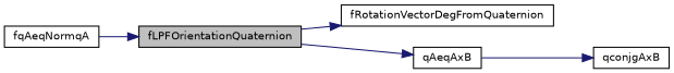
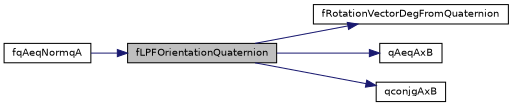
  digraph {
    rankdir=LR
    node [color=black fillcolor=white fontname=Helvetica fontsize=10 shape=record style=filled]
    edge [color=midnightblue fontname=Helvetica fontsize=10 labelfontname=Helvetica labelfontsize=10 style=solid]
    n1 [fillcolor=grey75 fontcolor=black height=0.2 label=fLPFOrientationQuaternion width=0.4]
    n2 [height=0.2 label=fRotationVectorDegFromQuaternion width=0.4]
    n3 [height=0.2 label=qAeqAxB width=0.4]
    n4 [height=0.2 label=qconjgAxB width=0.4]
    n5 [height=0.2 label=fqAeqNormqA width=0.4]
    n1 -> n2
    n1 -> n3
-   n3 -> n4
+   n1 -> n4
    n5 -> n1
  }
